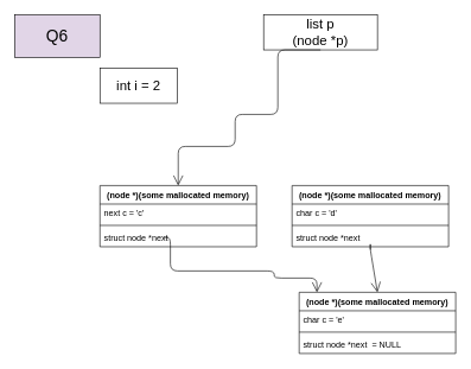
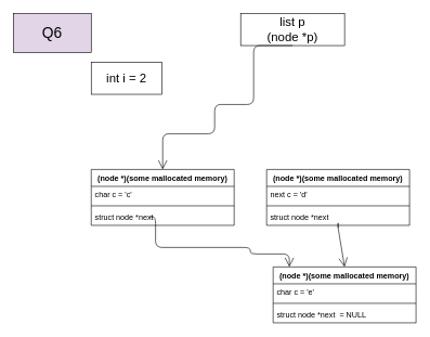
  <mxCell id="0" />
  <mxCell id="1" parent="0" />
  <mxCell id="2" value="(node *)(some mallocated memory)" style="swimlane;fontStyle=1;align=center;verticalAlign=top;childLayout=stackLayout;horizontal=1;startSize=26;horizontalStack=0;resizeParent=1;resizeParentMax=0;resizeLast=0;collapsible=1;marginBottom=0;" parent="1" vertex="1"><mxGeometry x="140" y="260" width="220" height="86" as="geometry" /></mxCell>
- <mxCell id="3" value="next c = 'c'" style="text;strokeColor=none;fillColor=none;align=left;verticalAlign=top;spacingLeft=4;spacingRight=4;overflow=hidden;rotatable=0;points=[[0,0.5],[1,0.5]];portConstraint=eastwest;" parent="2" vertex="1"><mxGeometry y="26" width="220" height="26" as="geometry" /></mxCell>
+ <mxCell id="3" value="char c = 'c'" style="text;strokeColor=none;fillColor=none;align=left;verticalAlign=top;spacingLeft=4;spacingRight=4;overflow=hidden;rotatable=0;points=[[0,0.5],[1,0.5]];portConstraint=eastwest;" parent="2" vertex="1"><mxGeometry y="26" width="220" height="26" as="geometry" /></mxCell>
  <mxCell id="4" value="" style="line;strokeWidth=1;fillColor=none;align=left;verticalAlign=middle;spacingTop=-1;spacingLeft=3;spacingRight=3;rotatable=0;labelPosition=right;points=[];portConstraint=eastwest;strokeColor=inherit;" parent="2" vertex="1"><mxGeometry y="52" width="220" height="8" as="geometry" /></mxCell>
  <mxCell id="5" value="struct node *next " style="text;strokeColor=none;fillColor=none;align=left;verticalAlign=top;spacingLeft=4;spacingRight=4;overflow=hidden;rotatable=0;points=[[0,0.5],[1,0.5]];portConstraint=eastwest;" parent="2" vertex="1"><mxGeometry y="60" width="220" height="26" as="geometry" /></mxCell>
  <mxCell id="6" value="int i = 2" style="rounded=0;whiteSpace=wrap;html=1;fontSize=19;" parent="1" vertex="1"><mxGeometry x="140" y="95" width="109.091" height="49.322" as="geometry" /></mxCell>
  <mxCell id="7" value="list p&lt;br&gt;(node *p)" style="rounded=0;whiteSpace=wrap;html=1;fontSize=19;" parent="1" vertex="1"><mxGeometry x="370" y="20" width="160" height="49.32" as="geometry" /></mxCell>
  <mxCell id="8" value="" style="endArrow=open;endFill=1;endSize=12;html=1;exitX=0.5;exitY=1;exitDx=0;exitDy=0;entryX=0.5;entryY=0;entryDx=0;entryDy=0;edgeStyle=orthogonalEdgeStyle;" parent="1" source="7" target="2" edge="1"><mxGeometry width="160" relative="1" as="geometry"><mxPoint x="380" y="200" as="sourcePoint" /><mxPoint x="540" y="200" as="targetPoint" /><Array as="points"><mxPoint x="390" y="160" /><mxPoint x="330" y="160" /><mxPoint x="330" y="205" /><mxPoint x="250" y="205" /></Array></mxGeometry></mxCell>
  <mxCell id="9" value="(node *)(some mallocated memory)" style="swimlane;fontStyle=1;align=center;verticalAlign=top;childLayout=stackLayout;horizontal=1;startSize=26;horizontalStack=0;resizeParent=1;resizeParentMax=0;resizeLast=0;collapsible=1;marginBottom=0;" parent="1" vertex="1"><mxGeometry x="410" y="260" width="220" height="86" as="geometry" /></mxCell>
- <mxCell id="10" value="char c = 'd'" style="text;strokeColor=none;fillColor=none;align=left;verticalAlign=top;spacingLeft=4;spacingRight=4;overflow=hidden;rotatable=0;points=[[0,0.5],[1,0.5]];portConstraint=eastwest;" parent="9" vertex="1"><mxGeometry y="26" width="220" height="26" as="geometry" /></mxCell>
+ <mxCell id="10" value="next c = 'd'" style="text;strokeColor=none;fillColor=none;align=left;verticalAlign=top;spacingLeft=4;spacingRight=4;overflow=hidden;rotatable=0;points=[[0,0.5],[1,0.5]];portConstraint=eastwest;" parent="9" vertex="1"><mxGeometry y="26" width="220" height="26" as="geometry" /></mxCell>
  <mxCell id="11" value="" style="line;strokeWidth=1;fillColor=none;align=left;verticalAlign=middle;spacingTop=-1;spacingLeft=3;spacingRight=3;rotatable=0;labelPosition=right;points=[];portConstraint=eastwest;strokeColor=inherit;" parent="9" vertex="1"><mxGeometry y="52" width="220" height="8" as="geometry" /></mxCell>
  <mxCell id="12" value="struct node *next " style="text;strokeColor=none;fillColor=none;align=left;verticalAlign=top;spacingLeft=4;spacingRight=4;overflow=hidden;rotatable=0;points=[[0,0.5],[1,0.5]];portConstraint=eastwest;" parent="9" vertex="1"><mxGeometry y="60" width="220" height="26" as="geometry" /></mxCell>
  <mxCell id="13" value="" style="endArrow=open;endFill=1;endSize=12;html=1;edgeStyle=orthogonalEdgeStyle;" parent="1" target="15" edge="1"><mxGeometry width="160" relative="1" as="geometry"><mxPoint x="230" y="333" as="sourcePoint" /><mxPoint x="260" y="270" as="targetPoint" /><Array as="points"><mxPoint x="239" y="333" /><mxPoint x="239" y="380" /><mxPoint x="385" y="380" /><mxPoint x="385" y="390" /><mxPoint x="445" y="390" /></Array></mxGeometry></mxCell>
  <mxCell id="14" value="" style="endArrow=open;endFill=1;endSize=12;html=1;entryX=0.5;entryY=0;entryDx=0;entryDy=0;" parent="1" target="15" edge="1"><mxGeometry width="160" relative="1" as="geometry"><mxPoint x="520" y="350" as="sourcePoint" /><mxPoint x="530" y="400" as="targetPoint" /><Array as="points"><mxPoint x="520" y="340" /><mxPoint x="520" y="350" /></Array></mxGeometry></mxCell>
  <mxCell id="15" value="(node *)(some mallocated memory)" style="swimlane;fontStyle=1;align=center;verticalAlign=top;childLayout=stackLayout;horizontal=1;startSize=26;horizontalStack=0;resizeParent=1;resizeParentMax=0;resizeLast=0;collapsible=1;marginBottom=0;" parent="1" vertex="1"><mxGeometry x="420" y="410" width="220" height="86" as="geometry" /></mxCell>
  <mxCell id="16" value="char c = 'e'" style="text;strokeColor=none;fillColor=none;align=left;verticalAlign=top;spacingLeft=4;spacingRight=4;overflow=hidden;rotatable=0;points=[[0,0.5],[1,0.5]];portConstraint=eastwest;" parent="15" vertex="1"><mxGeometry y="26" width="220" height="26" as="geometry" /></mxCell>
  <mxCell id="17" value="" style="line;strokeWidth=1;fillColor=none;align=left;verticalAlign=middle;spacingTop=-1;spacingLeft=3;spacingRight=3;rotatable=0;labelPosition=right;points=[];portConstraint=eastwest;strokeColor=inherit;" parent="15" vertex="1"><mxGeometry y="52" width="220" height="8" as="geometry" /></mxCell>
  <mxCell id="18" value="struct node *next  = NULL" style="text;strokeColor=none;fillColor=none;align=left;verticalAlign=top;spacingLeft=4;spacingRight=4;overflow=hidden;rotatable=0;points=[[0,0.5],[1,0.5]];portConstraint=eastwest;" parent="15" vertex="1"><mxGeometry y="60" width="220" height="26" as="geometry" /></mxCell>
  <mxCell id="19" value="&lt;font style=&quot;font-size: 23px;&quot;&gt;Q6&lt;/font&gt;" style="rounded=0;whiteSpace=wrap;html=1;fillColor=#e1d5e7;" parent="1" vertex="1"><mxGeometry x="20" y="20" width="120" height="60" as="geometry" /></mxCell>
